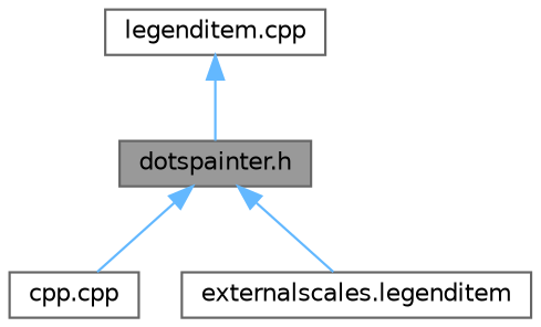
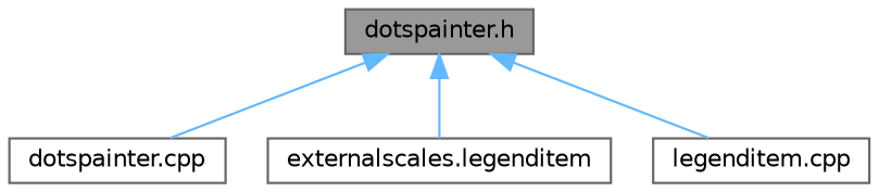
  digraph {
    node [color=grey40 fillcolor=white fontname=Helvetica fontsize=10 shape=box style=filled]
    edge [color=steelblue1 dir=back fontname=Helvetica fontsize=10 labelfontname=Helvetica labelfontsize=10 style=solid]
    n1 [color=gray40 fillcolor=grey60 fontcolor=black height=0.2 label="dotspainter.h" width=0.4]
-   n2 [height=0.2 label="cpp.cpp" width=0.4]
+   n2 [height=0.2 label="dotspainter.cpp" width=0.4]
    n3 [height=0.2 label="externalscales.legenditem" width=0.4]
    n4 [height=0.2 label="legenditem.cpp" width=0.4]
    n1 -> n2
    n1 -> n3
-   n4 -> n1
+   n1 -> n4
  }
